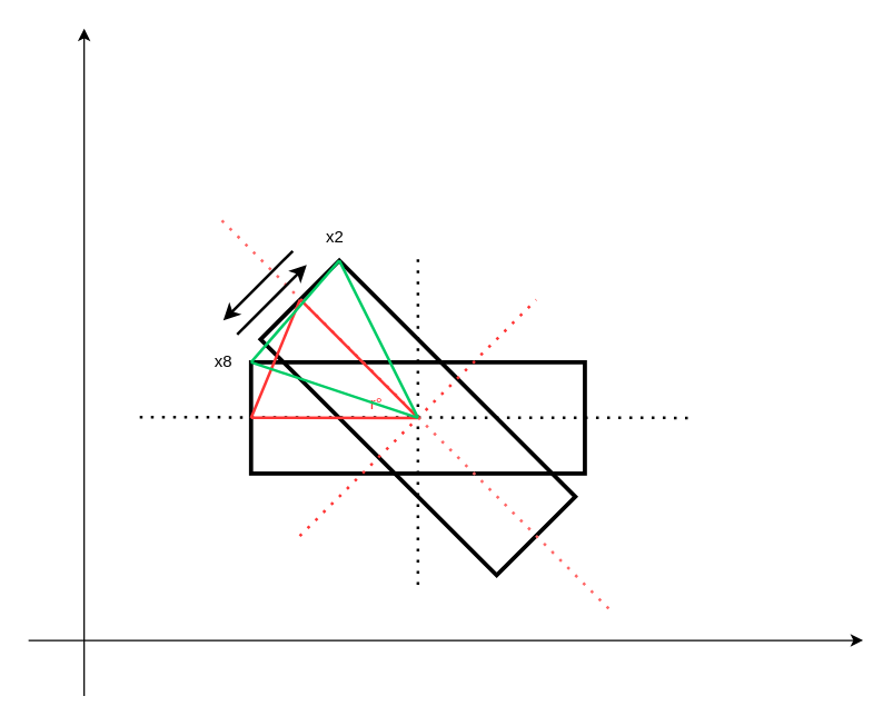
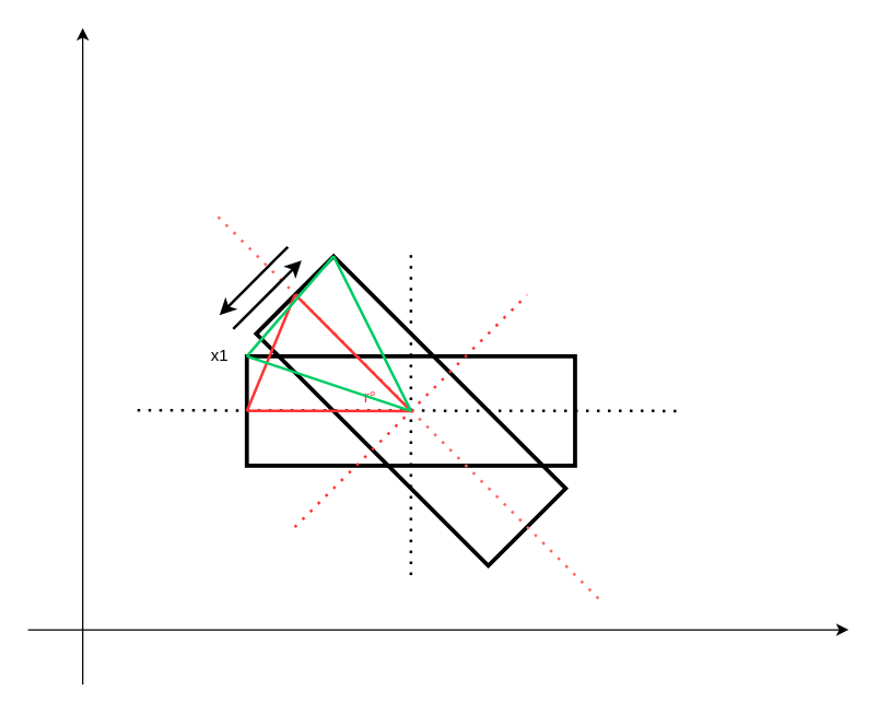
  <mxCell id="0" />
  <mxCell id="1" parent="0" />
  <mxCell id="2" value="" style="endArrow=classic;html=1;rounded=0;" parent="1" edge="1"><mxGeometry width="50" height="50" relative="1" as="geometry"><mxPoint x="20" y="460" as="sourcePoint" /><mxPoint x="620" y="460" as="targetPoint" /></mxGeometry></mxCell>
  <mxCell id="3" value="" style="endArrow=classic;html=1;rounded=0;" parent="1" edge="1"><mxGeometry width="50" height="50" relative="1" as="geometry"><mxPoint x="60" y="500" as="sourcePoint" /><mxPoint x="60" y="20" as="targetPoint" /></mxGeometry></mxCell>
  <mxCell id="4" value="" style="rounded=0;whiteSpace=wrap;html=1;strokeWidth=3;fillColor=none;" parent="1" vertex="1"><mxGeometry x="180" y="260" width="240" height="80" as="geometry" /></mxCell>
  <mxCell id="5" value="" style="endArrow=none;dashed=1;html=1;dashPattern=1 3;strokeWidth=2;rounded=0;" parent="1" edge="1"><mxGeometry width="50" height="50" relative="1" as="geometry"><mxPoint x="100" y="299.5" as="sourcePoint" /><mxPoint x="500" y="300" as="targetPoint" /></mxGeometry></mxCell>
  <mxCell id="6" value="" style="endArrow=none;dashed=1;html=1;dashPattern=1 3;strokeWidth=2;rounded=0;" parent="1" edge="1"><mxGeometry width="50" height="50" relative="1" as="geometry"><mxPoint x="300" y="420" as="sourcePoint" /><mxPoint x="300" y="180" as="targetPoint" /></mxGeometry></mxCell>
  <mxCell id="7" value="" style="group;rotation=90;" parent="1" vertex="1" connectable="0"><mxGeometry x="100" y="180" width="400" height="240" as="geometry" /></mxCell>
  <mxCell id="8" value="" style="rounded=0;whiteSpace=wrap;html=1;strokeWidth=3;fillColor=none;direction=west;rotation=45;" parent="7" vertex="1"><mxGeometry x="80" y="80" width="240" height="80" as="geometry" /></mxCell>
  <mxCell id="9" value="" style="endArrow=none;dashed=1;html=1;dashPattern=1 3;strokeWidth=2;rounded=0;strokeColor=#FF6666;" parent="7" edge="1"><mxGeometry width="50" height="50" relative="1" as="geometry"><mxPoint x="59" y="-22" as="sourcePoint" /><mxPoint x="341" y="261" as="targetPoint" /></mxGeometry></mxCell>
  <mxCell id="10" value="" style="endArrow=none;dashed=1;html=1;dashPattern=1 3;strokeWidth=2;rounded=0;strokeColor=#FF3333;" parent="7" edge="1"><mxGeometry width="50" height="50" relative="1" as="geometry"><mxPoint x="115" y="205" as="sourcePoint" /><mxPoint x="285" y="35" as="targetPoint" /></mxGeometry></mxCell>
  <mxCell id="11" value="" style="endArrow=none;html=1;rounded=0;strokeColor=#FF3333;strokeWidth=2;" edge="1" parent="7"><mxGeometry width="50" height="50" relative="1" as="geometry"><mxPoint x="80" y="119.78" as="sourcePoint" /><mxPoint x="200" y="120" as="targetPoint" /></mxGeometry></mxCell>
  <mxCell id="12" value="" style="endArrow=none;html=1;rounded=0;strokeWidth=2;strokeColor=#FF3333;exitX=1;exitY=0.504;exitDx=0;exitDy=0;exitPerimeter=0;" edge="1" parent="7" source="8"><mxGeometry width="50" height="50" relative="1" as="geometry"><mxPoint x="110" y="40" as="sourcePoint" /><mxPoint x="200" y="120" as="targetPoint" /></mxGeometry></mxCell>
  <mxCell id="13" value="" style="endArrow=none;html=1;rounded=0;strokeWidth=2;strokeColor=#FF3333;entryX=1;entryY=0.5;entryDx=0;entryDy=0;" edge="1" parent="7" target="8"><mxGeometry width="50" height="50" relative="1" as="geometry"><mxPoint x="80" y="120" as="sourcePoint" /><mxPoint x="130" y="70" as="targetPoint" /></mxGeometry></mxCell>
  <mxCell id="14" value="" style="endArrow=none;html=1;rounded=0;strokeColor=#00CC66;strokeWidth=2;entryX=1;entryY=1;entryDx=0;entryDy=0;" edge="1" parent="7" target="8"><mxGeometry width="50" height="50" relative="1" as="geometry"><mxPoint x="80" y="80" as="sourcePoint" /><mxPoint x="130" y="30" as="targetPoint" /></mxGeometry></mxCell>
  <mxCell id="15" value="" style="endArrow=none;html=1;rounded=0;strokeColor=#00CC66;strokeWidth=2;entryX=1;entryY=1;entryDx=0;entryDy=0;" edge="1" parent="7" target="8"><mxGeometry width="50" height="50" relative="1" as="geometry"><mxPoint x="200" y="120" as="sourcePoint" /><mxPoint x="190" y="10" as="targetPoint" /></mxGeometry></mxCell>
  <mxCell id="16" value="r°" style="text;html=1;align=center;verticalAlign=middle;resizable=0;points=[];autosize=1;strokeColor=none;fillColor=none;fontColor=#FF3333;opacity=0;" vertex="1" parent="7"><mxGeometry x="160" y="100" width="20" height="20" as="geometry" /></mxCell>
  <mxCell id="17" value="" style="endArrow=classic;html=1;rounded=0;fontColor=#FF3333;strokeColor=#000000;strokeWidth=2;" edge="1" parent="7"><mxGeometry width="50" height="50" relative="1" as="geometry"><mxPoint x="70" y="60" as="sourcePoint" /><mxPoint x="120" y="10" as="targetPoint" /></mxGeometry></mxCell>
  <mxCell id="18" value="" style="endArrow=classic;html=1;rounded=0;fontColor=#FF3333;strokeColor=#000000;strokeWidth=2;" edge="1" parent="7"><mxGeometry width="50" height="50" relative="1" as="geometry"><mxPoint x="110" as="sourcePoint" /><mxPoint x="60" y="50" as="targetPoint" /></mxGeometry></mxCell>
- <mxCell id="19" value="x8" style="text;html=1;align=center;verticalAlign=middle;resizable=0;points=[];autosize=1;strokeColor=none;fillColor=none;" parent="1" vertex="1"><mxGeometry x="145" y="250" width="30" height="20" as="geometry" /></mxCell>
- <mxCell id="20" value="x2" style="text;html=1;align=center;verticalAlign=middle;resizable=0;points=[];autosize=1;strokeColor=none;fillColor=none;" parent="1" vertex="1"><mxGeometry x="225" y="160" width="30" height="20" as="geometry" /></mxCell>
+ <mxCell id="19" value="x1" style="text;html=1;align=center;verticalAlign=middle;resizable=0;points=[];autosize=1;strokeColor=none;fillColor=none;" parent="1" vertex="1"><mxGeometry x="145" y="250" width="30" height="20" as="geometry" /></mxCell>
  <mxCell id="21" value="" style="endArrow=none;html=1;rounded=0;strokeColor=#00CC66;strokeWidth=2;" edge="1" parent="1"><mxGeometry width="50" height="50" relative="1" as="geometry"><mxPoint x="180" y="260" as="sourcePoint" /><mxPoint x="300" y="300" as="targetPoint" /></mxGeometry></mxCell>
